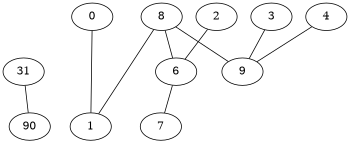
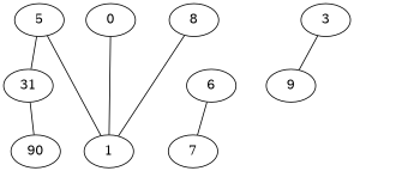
  strict graph {
    node [weight=0]
    edge [weight=0]
    8
    1
    6
    9
    7
    3
+   5
    n8 [label=31]
    n9 [label=90]
-   2
    0
-   4
    8 -- 1
-   8 -- 6
-   8 -- 9
    6 -- 7
    3 -- 9
+   5 -- 1
+   5 -- n8
    n8 -- n9
-   2 -- 6
    0 -- 1
-   4 -- 9
  }
